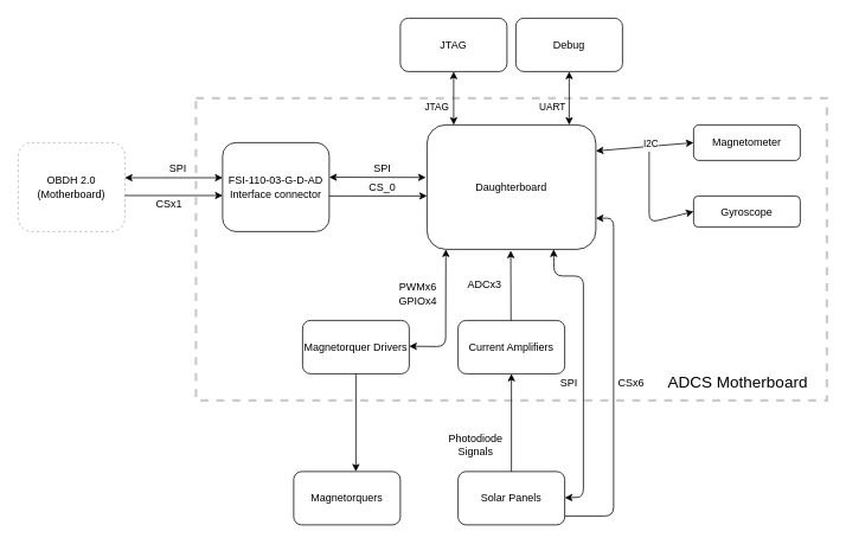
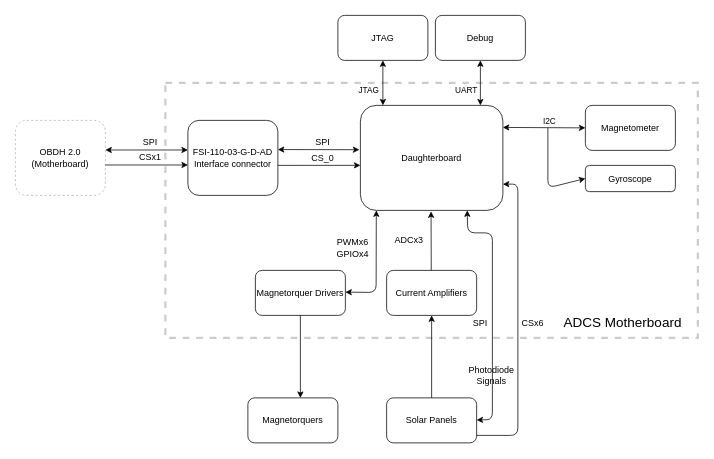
  <mxCell id="0" />
  <mxCell id="1" parent="0" />
  <mxCell id="2" value="FSI-110-03-G-D-AD&lt;br&gt;Interface connector" style="rounded=1;whiteSpace=wrap;html=1;" vertex="1" parent="1"><mxGeometry x="250" y="160" width="120" height="100" as="geometry" /></mxCell>
  <mxCell id="3" value="OBDH 2.0&lt;br&gt;(Motherboard)" style="rounded=1;whiteSpace=wrap;html=1;dashed=1;strokeWidth=1;perimeterSpacing=0;opacity=30;fillColor=none;" vertex="1" parent="1"><mxGeometry x="20" y="160" width="120" height="100" as="geometry" /></mxCell>
- <mxCell id="4" value="CSx1" style="text;html=1;strokeColor=none;fillColor=none;align=center;verticalAlign=middle;whiteSpace=wrap;rounded=0;dashed=1;" vertex="1" parent="1"><mxGeometry x="170" y="219.49" width="40" height="20" as="geometry" /></mxCell>
+ <mxCell id="4" value="CSx1" style="text;html=1;strokeColor=none;fillColor=none;align=center;verticalAlign=middle;whiteSpace=wrap;rounded=0;dashed=1;" vertex="1" parent="1"><mxGeometry x="180" y="199.49" width="40" height="20" as="geometry" /></mxCell>
  <mxCell id="5" value="" style="endArrow=classic;startArrow=classic;html=1;exitX=1;exitY=0.25;exitDx=0;exitDy=0;entryX=0;entryY=0.25;entryDx=0;entryDy=0;" edge="1" parent="1"><mxGeometry width="50" height="50" relative="1" as="geometry"><mxPoint x="140" y="199.49" as="sourcePoint" /><mxPoint x="250" y="199.49" as="targetPoint" /></mxGeometry></mxCell>
  <mxCell id="6" value="SPI" style="text;html=1;strokeColor=none;fillColor=none;align=center;verticalAlign=middle;whiteSpace=wrap;rounded=0;dashed=1;" vertex="1" parent="1"><mxGeometry x="180" y="179.49" width="40" height="20" as="geometry" /></mxCell>
  <mxCell id="7" value="Daughterboard" style="rounded=1;whiteSpace=wrap;html=1;strokeWidth=1;" vertex="1" parent="1"><mxGeometry x="480" y="140" width="190" height="140" as="geometry" /></mxCell>
  <mxCell id="8" value="" style="endArrow=classic;startArrow=classic;html=1;entryX=-0.007;entryY=0.426;entryDx=0;entryDy=0;entryPerimeter=0;" edge="1" parent="1"><mxGeometry width="50" height="50" relative="1" as="geometry"><mxPoint x="370" y="198.92" as="sourcePoint" /><mxPoint x="478.67" y="199.13" as="targetPoint" /></mxGeometry></mxCell>
  <mxCell id="9" value="SPI" style="text;html=1;strokeColor=none;fillColor=none;align=center;verticalAlign=middle;whiteSpace=wrap;rounded=0;dashed=1;" vertex="1" parent="1"><mxGeometry x="410" y="179.49" width="40" height="20" as="geometry" /></mxCell>
  <mxCell id="10" value="CS_0" style="text;html=1;strokeColor=none;fillColor=none;align=center;verticalAlign=middle;whiteSpace=wrap;rounded=0;dashed=1;" vertex="1" parent="1"><mxGeometry x="410" y="200" width="40" height="20" as="geometry" /></mxCell>
  <mxCell id="11" value="" style="endArrow=classic;html=1;" edge="1" parent="1"><mxGeometry width="50" height="50" relative="1" as="geometry"><mxPoint x="140" y="219.49" as="sourcePoint" /><mxPoint x="250" y="219.49" as="targetPoint" /></mxGeometry></mxCell>
  <mxCell id="12" value="" style="endArrow=classic;html=1;entryX=0;entryY=0.571;entryDx=0;entryDy=0;entryPerimeter=0;" edge="1" parent="1"><mxGeometry width="50" height="50" relative="1" as="geometry"><mxPoint x="370" y="220" as="sourcePoint" /><mxPoint x="480" y="219.94" as="targetPoint" /></mxGeometry></mxCell>
  <mxCell id="13" value="" style="endArrow=classic;startArrow=classic;html=1;" edge="1" parent="1"><mxGeometry width="50" height="50" relative="1" as="geometry"><mxPoint x="640" y="140" as="sourcePoint" /><mxPoint x="640" y="80" as="targetPoint" /></mxGeometry></mxCell>
  <mxCell id="14" value="UART" style="edgeLabel;html=1;align=center;verticalAlign=middle;resizable=0;points=[];" vertex="1" connectable="0" parent="13"><mxGeometry x="0.509" relative="1" as="geometry"><mxPoint x="-20" y="24.71" as="offset" /></mxGeometry></mxCell>
  <mxCell id="15" value="" style="endArrow=classic;startArrow=classic;html=1;exitX=0.577;exitY=0;exitDx=0;exitDy=0;exitPerimeter=0;" edge="1" parent="1"><mxGeometry width="50" height="50" relative="1" as="geometry"><mxPoint x="510.05" y="140" as="sourcePoint" /><mxPoint x="510" y="80" as="targetPoint" /></mxGeometry></mxCell>
  <mxCell id="16" value="JTAG" style="edgeLabel;html=1;align=center;verticalAlign=middle;resizable=0;points=[];" vertex="1" connectable="0" parent="15"><mxGeometry x="0.509" relative="1" as="geometry"><mxPoint x="-20.01" y="24.71" as="offset" /></mxGeometry></mxCell>
- <mxCell id="17" value="Magnetometer" style="rounded=1;whiteSpace=wrap;html=1;strokeWidth=1;" vertex="1" parent="1"><mxGeometry x="780" y="140" width="120" height="40" as="geometry" /></mxCell>
+ <mxCell id="17" value="Magnetometer" style="rounded=1;whiteSpace=wrap;html=1;strokeWidth=1;" vertex="1" parent="1"><mxGeometry x="780" y="140" width="120" height="60" as="geometry" /></mxCell>
  <mxCell id="18" value="Gyroscope" style="rounded=1;whiteSpace=wrap;html=1;strokeWidth=1;" vertex="1" parent="1"><mxGeometry x="780" y="220" width="120" height="35" as="geometry" /></mxCell>
  <mxCell id="19" value="" style="endArrow=classic;startArrow=classic;html=1;entryX=0;entryY=0.5;entryDx=0;entryDy=0;" edge="1" parent="1" target="17"><mxGeometry width="50" height="50" relative="1" as="geometry"><mxPoint x="670" y="169.41" as="sourcePoint" /><mxPoint x="770" y="169.41" as="targetPoint" /></mxGeometry></mxCell>
  <mxCell id="20" value="" style="endArrow=classic;html=1;entryX=0;entryY=0.5;entryDx=0;entryDy=0;" edge="1" parent="1" target="18"><mxGeometry width="50" height="50" relative="1" as="geometry"><mxPoint x="730" y="170" as="sourcePoint" /><mxPoint x="750" y="210" as="targetPoint" /><Array as="points"><mxPoint x="730" y="250" /></Array></mxGeometry></mxCell>
  <mxCell id="21" value="I2C" style="edgeLabel;html=1;align=center;verticalAlign=middle;resizable=0;points=[];" vertex="1" connectable="0" parent="20"><mxGeometry x="-0.173" y="1" relative="1" as="geometry"><mxPoint y="-63.6" as="offset" /></mxGeometry></mxCell>
  <mxCell id="22" value="JTAG" style="rounded=1;whiteSpace=wrap;html=1;strokeWidth=1;" vertex="1" parent="1"><mxGeometry x="450" y="20" width="120" height="60" as="geometry" /></mxCell>
  <mxCell id="23" value="Debug" style="rounded=1;whiteSpace=wrap;html=1;strokeWidth=1;" vertex="1" parent="1"><mxGeometry x="580" y="20" width="120" height="60" as="geometry" /></mxCell>
  <mxCell id="24" value="Magnetorquer Drivers" style="rounded=1;whiteSpace=wrap;html=1;strokeWidth=1;" vertex="1" parent="1"><mxGeometry x="340" y="360" width="120" height="60" as="geometry" /></mxCell>
  <mxCell id="25" value="" style="endArrow=classic;startArrow=classic;html=1;entryX=0.217;entryY=1.004;entryDx=0;entryDy=0;entryPerimeter=0;" edge="1" parent="1"><mxGeometry width="50" height="50" relative="1" as="geometry"><mxPoint x="460" y="389" as="sourcePoint" /><mxPoint x="501.23" y="280" as="targetPoint" /><Array as="points"><mxPoint x="501" y="389.44" /></Array></mxGeometry></mxCell>
  <mxCell id="26" value="PWMx6&lt;br&gt;GPIOx4" style="text;html=1;strokeColor=none;fillColor=none;align=center;verticalAlign=middle;whiteSpace=wrap;rounded=0;" vertex="1" parent="1"><mxGeometry x="450" y="320" width="40" height="20" as="geometry" /></mxCell>
  <mxCell id="27" value="Current Amplifiers" style="rounded=1;whiteSpace=wrap;html=1;strokeWidth=1;" vertex="1" parent="1"><mxGeometry x="515" y="360" width="120" height="60" as="geometry" /></mxCell>
  <mxCell id="28" value="" style="endArrow=classic;html=1;entryX=0.575;entryY=1.01;entryDx=0;entryDy=0;entryPerimeter=0;" edge="1" parent="1"><mxGeometry width="50" height="50" relative="1" as="geometry"><mxPoint x="574.5" y="360" as="sourcePoint" /><mxPoint x="574.25" y="281.4" as="targetPoint" /></mxGeometry></mxCell>
  <mxCell id="29" value="ADCx3" style="text;html=1;strokeColor=none;fillColor=none;align=center;verticalAlign=middle;whiteSpace=wrap;rounded=0;" vertex="1" parent="1"><mxGeometry x="525" y="310" width="40" height="20" as="geometry" /></mxCell>
  <mxCell id="30" value="" style="endArrow=classic;html=1;exitX=0.5;exitY=1;exitDx=0;exitDy=0;" edge="1" parent="1" source="24"><mxGeometry width="50" height="50" relative="1" as="geometry"><mxPoint x="399.66" y="450" as="sourcePoint" /><mxPoint x="400" y="530" as="targetPoint" /></mxGeometry></mxCell>
  <mxCell id="31" value="" style="endArrow=classic;html=1;entryX=0.5;entryY=1;entryDx=0;entryDy=0;" edge="1" parent="1" target="27"><mxGeometry width="50" height="50" relative="1" as="geometry"><mxPoint x="575" y="530" as="sourcePoint" /><mxPoint x="620" y="480" as="targetPoint" /></mxGeometry></mxCell>
- <mxCell id="32" value="Photodiode Signals" style="text;html=1;strokeColor=none;fillColor=none;align=center;verticalAlign=middle;whiteSpace=wrap;rounded=0;" vertex="1" parent="1"><mxGeometry x="515" y="490" width="40" height="20" as="geometry" /></mxCell>
+ <mxCell id="32" value="Photodiode Signals" style="text;html=1;strokeColor=none;fillColor=none;align=center;verticalAlign=middle;whiteSpace=wrap;rounded=0;" vertex="1" parent="1"><mxGeometry x="635" y="490" width="40" height="20" as="geometry" /></mxCell>
  <mxCell id="33" value="Magnetorquers" style="rounded=1;whiteSpace=wrap;html=1;strokeWidth=1;" vertex="1" parent="1"><mxGeometry x="330" y="530" width="120" height="60" as="geometry" /></mxCell>
  <mxCell id="34" value="Solar Panels" style="rounded=1;whiteSpace=wrap;html=1;strokeWidth=1;" vertex="1" parent="1"><mxGeometry x="515" y="530" width="120" height="60" as="geometry" /></mxCell>
  <mxCell id="35" value="" style="endArrow=classic;startArrow=classic;html=1;entryX=0.75;entryY=1;entryDx=0;entryDy=0;" edge="1" parent="1" target="7"><mxGeometry width="50" height="50" relative="1" as="geometry"><mxPoint x="635" y="559.41" as="sourcePoint" /><mxPoint x="656" y="290" as="targetPoint" /><Array as="points"><mxPoint x="656" y="559" /><mxPoint x="656" y="310" /><mxPoint x="623" y="310" /></Array></mxGeometry></mxCell>
  <mxCell id="36" value="SPI" style="text;html=1;strokeColor=none;fillColor=none;align=center;verticalAlign=middle;whiteSpace=wrap;rounded=0;dashed=1;" vertex="1" parent="1"><mxGeometry x="620" y="420" width="40" height="20" as="geometry" /></mxCell>
  <mxCell id="37" value="CSx6" style="text;html=1;strokeColor=none;fillColor=none;align=center;verticalAlign=middle;whiteSpace=wrap;rounded=0;dashed=1;" vertex="1" parent="1"><mxGeometry x="690" y="420" width="40" height="20" as="geometry" /></mxCell>
  <mxCell id="38" value="" style="endArrow=classic;html=1;entryX=1;entryY=0.75;entryDx=0;entryDy=0;" edge="1" parent="1" target="7"><mxGeometry width="50" height="50" relative="1" as="geometry"><mxPoint x="635" y="580" as="sourcePoint" /><mxPoint x="690" y="240" as="targetPoint" /><Array as="points"><mxPoint x="690" y="580" /><mxPoint x="690" y="245" /></Array></mxGeometry></mxCell>
  <mxCell id="39" value="" style="rounded=0;whiteSpace=wrap;html=1;strokeWidth=3;dashed=1;perimeterSpacing=0;fillColor=none;opacity=20;" vertex="1" parent="1"><mxGeometry x="220" y="110" width="710" height="340" as="geometry" /></mxCell>
  <mxCell id="40" value="&lt;font style=&quot;font-size: 18px&quot;&gt;ADCS Motherboard&lt;/font&gt;" style="text;html=1;strokeColor=none;fillColor=none;align=center;verticalAlign=middle;whiteSpace=wrap;rounded=0;dashed=1;opacity=30;" vertex="1" parent="1"><mxGeometry x="730" y="420" width="200" height="20" as="geometry" /></mxCell>
